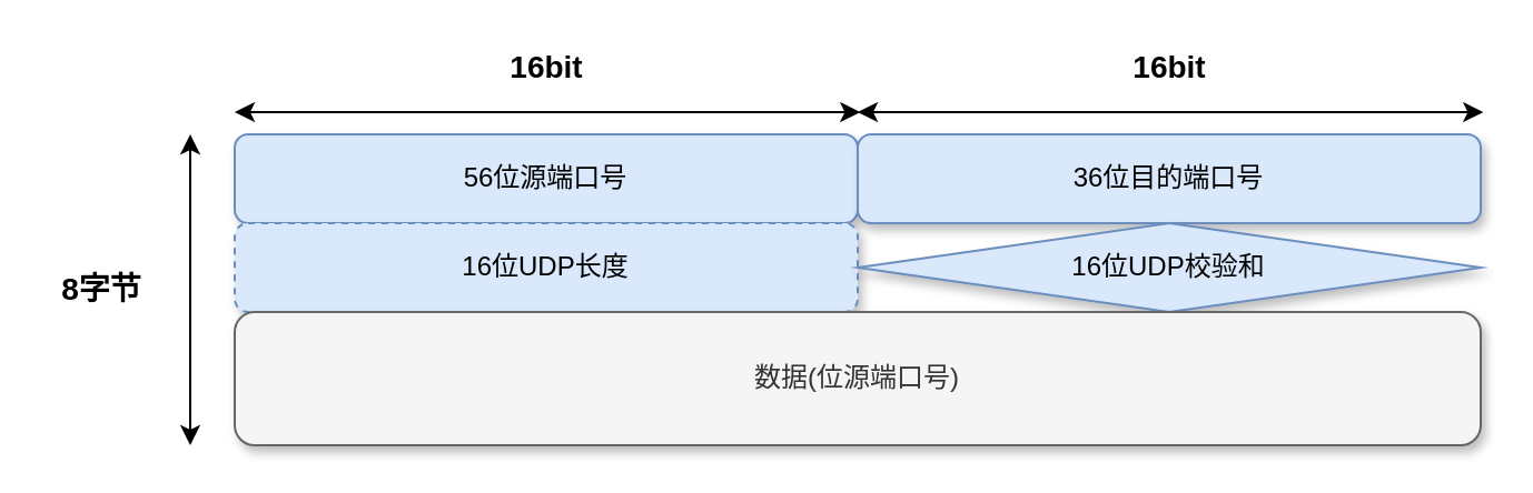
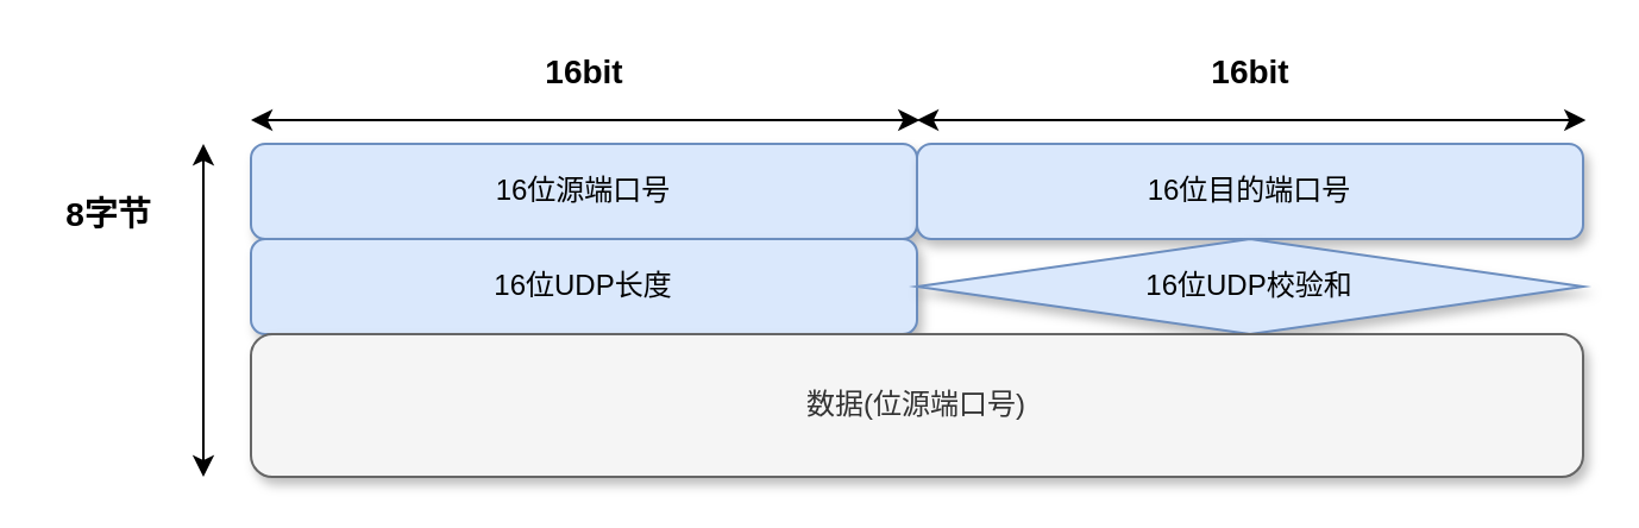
  <mxCell id="0" />
  <mxCell id="1" parent="0" />
- <mxCell id="2" value="56位源端口号" style="rounded=1;whiteSpace=wrap;html=1;fillColor=#dae8fc;strokeColor=#6c8ebf;glass=0;shadow=1;" parent="1" vertex="1"><mxGeometry x="105" y="60" width="280" height="40" as="geometry" /></mxCell>
+ <mxCell id="2" value="16位源端口号" style="rounded=1;whiteSpace=wrap;html=1;fillColor=#dae8fc;strokeColor=#6c8ebf;glass=0;shadow=1;" parent="1" vertex="1"><mxGeometry x="105" y="60" width="280" height="40" as="geometry" /></mxCell>
  <mxCell id="3" value="" style="endArrow=classic;startArrow=classic;html=1;fontSize=14;" parent="1" edge="1"><mxGeometry width="50" height="50" relative="1" as="geometry"><mxPoint x="85" y="200" as="sourcePoint" /><mxPoint x="85" y="60" as="targetPoint" /></mxGeometry></mxCell>
- <mxCell id="4" value="8字节" style="text;html=1;align=center;verticalAlign=middle;resizable=0;points=[];autosize=1;fontSize=14;fontStyle=1" parent="1" vertex="1"><mxGeometry x="20" y="120" width="50" height="20" as="geometry" /></mxCell>
- <mxCell id="5" value="36位目的端口号" style="rounded=1;whiteSpace=wrap;html=1;fillColor=#dae8fc;strokeColor=#6c8ebf;glass=0;shadow=1;" parent="1" vertex="1"><mxGeometry x="385" y="60" width="280" height="40" as="geometry" /></mxCell>
+ <mxCell id="4" value="8字节" style="text;html=1;align=center;verticalAlign=middle;resizable=0;points=[];autosize=1;fontSize=14;fontStyle=1" parent="1" vertex="1"><mxGeometry x="20" y="80" width="50" height="20" as="geometry" /></mxCell>
+ <mxCell id="5" value="16位目的端口号" style="rounded=1;whiteSpace=wrap;html=1;fillColor=#dae8fc;strokeColor=#6c8ebf;glass=0;shadow=1;" parent="1" vertex="1"><mxGeometry x="385" y="60" width="280" height="40" as="geometry" /></mxCell>
  <mxCell id="6" value="" style="endArrow=classic;startArrow=classic;html=1;" parent="1" edge="1"><mxGeometry width="50" height="50" relative="1" as="geometry"><mxPoint x="385" y="50" as="sourcePoint" /><mxPoint x="666.143" y="50" as="targetPoint" /><Array as="points"><mxPoint x="435" y="50" /></Array></mxGeometry></mxCell>
  <mxCell id="7" value="16bit" style="text;html=1;align=center;verticalAlign=middle;resizable=0;points=[];autosize=1;fontStyle=1;fontSize=14;" parent="1" vertex="1"><mxGeometry x="500" y="20" width="50" height="20" as="geometry" /></mxCell>
- <mxCell id="8" value="16位UDP长度" style="rounded=1;whiteSpace=wrap;html=1;fillColor=#dae8fc;strokeColor=#6c8ebf;glass=0;shadow=1;dashed=1;" vertex="1" parent="1"><mxGeometry x="105" y="100" width="280" height="40" as="geometry" /></mxCell>
+ <mxCell id="8" value="16位UDP长度" style="rounded=1;whiteSpace=wrap;html=1;fillColor=#dae8fc;strokeColor=#6c8ebf;glass=0;shadow=1;" vertex="1" parent="1"><mxGeometry x="105" y="100" width="280" height="40" as="geometry" /></mxCell>
  <mxCell id="9" value="16位UDP校验和" style="rhombus;whiteSpace=wrap;html=1;fillColor=#dae8fc;strokeColor=#6c8ebf;glass=0;shadow=1;" vertex="1" parent="1"><mxGeometry x="385" y="100" width="280" height="40" as="geometry" /></mxCell>
  <mxCell id="10" value="数据(位源端口号)" style="rounded=1;whiteSpace=wrap;html=1;fillColor=#f5f5f5;strokeColor=#666666;glass=0;shadow=1;fontColor=#333333;" vertex="1" parent="1"><mxGeometry x="105" y="140" width="560" height="60" as="geometry" /></mxCell>
  <mxCell id="11" value="" style="endArrow=classic;startArrow=classic;html=1;" edge="1" parent="1"><mxGeometry width="50" height="50" relative="1" as="geometry"><mxPoint x="105" y="50" as="sourcePoint" /><mxPoint x="386.143" y="50" as="targetPoint" /><Array as="points"><mxPoint x="155" y="50" /></Array></mxGeometry></mxCell>
  <mxCell id="12" value="16bit" style="text;html=1;align=center;verticalAlign=middle;resizable=0;points=[];autosize=1;fontStyle=1;fontSize=14;" vertex="1" parent="1"><mxGeometry x="220" y="20" width="50" height="20" as="geometry" /></mxCell>
